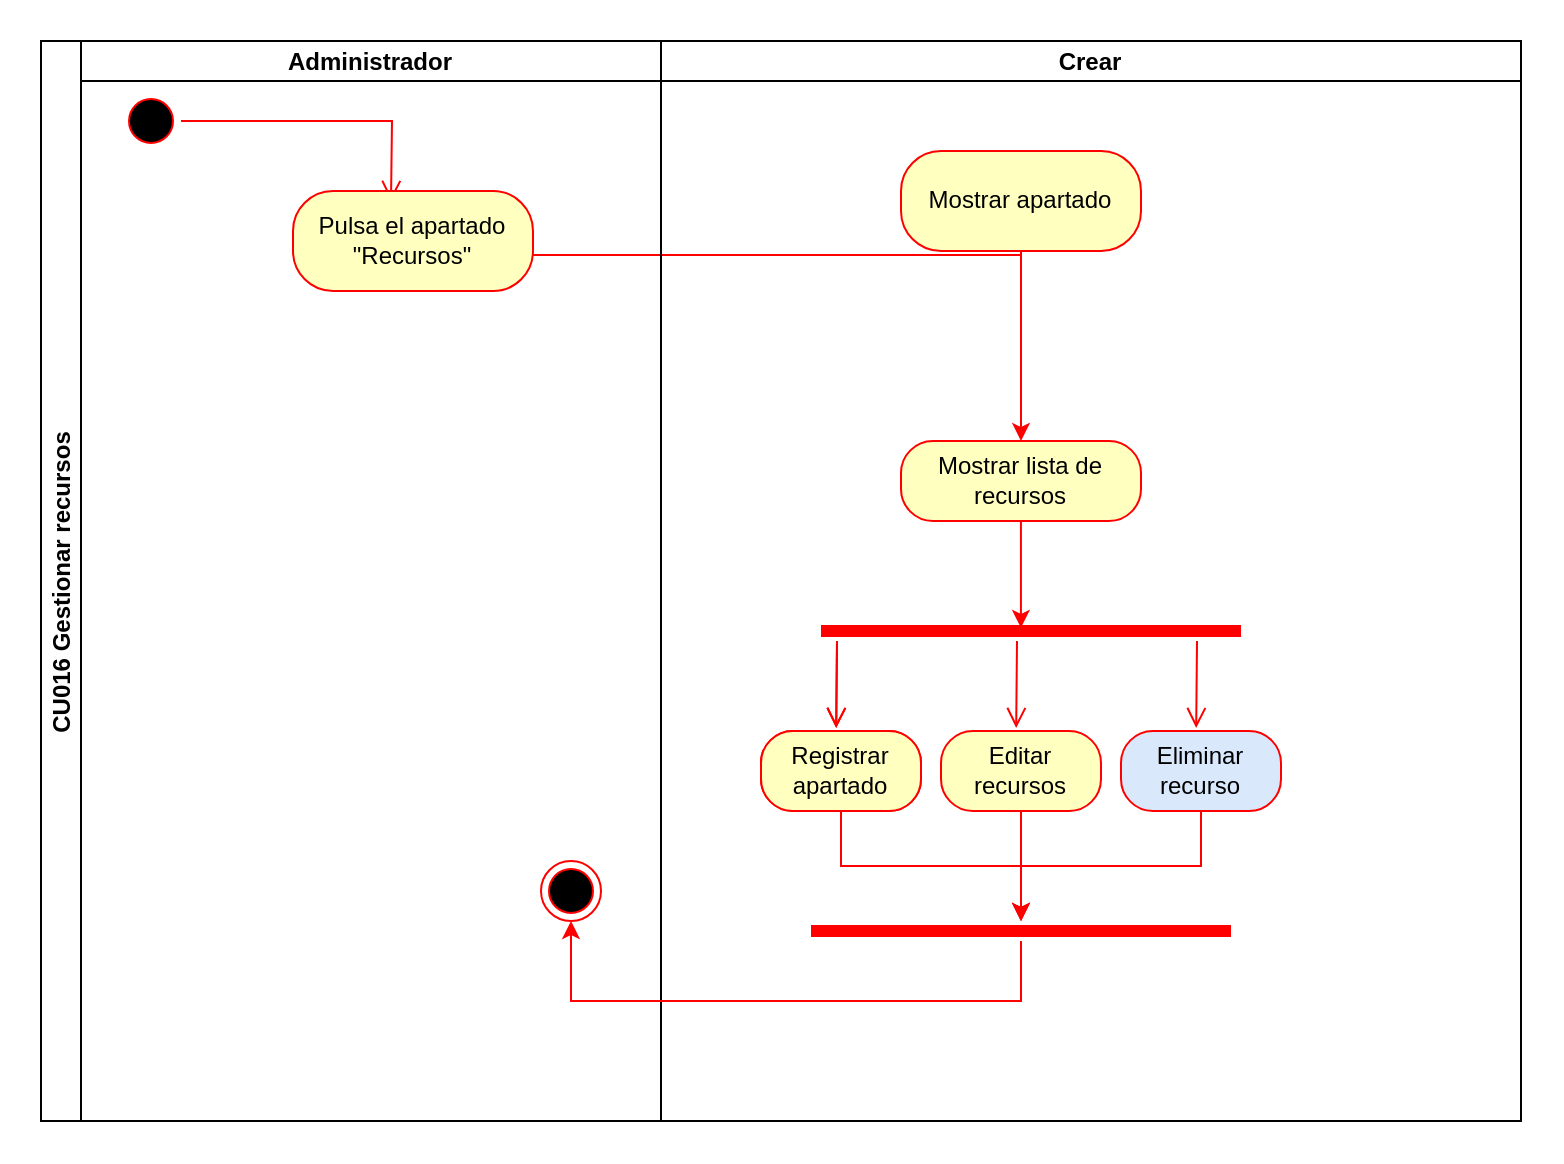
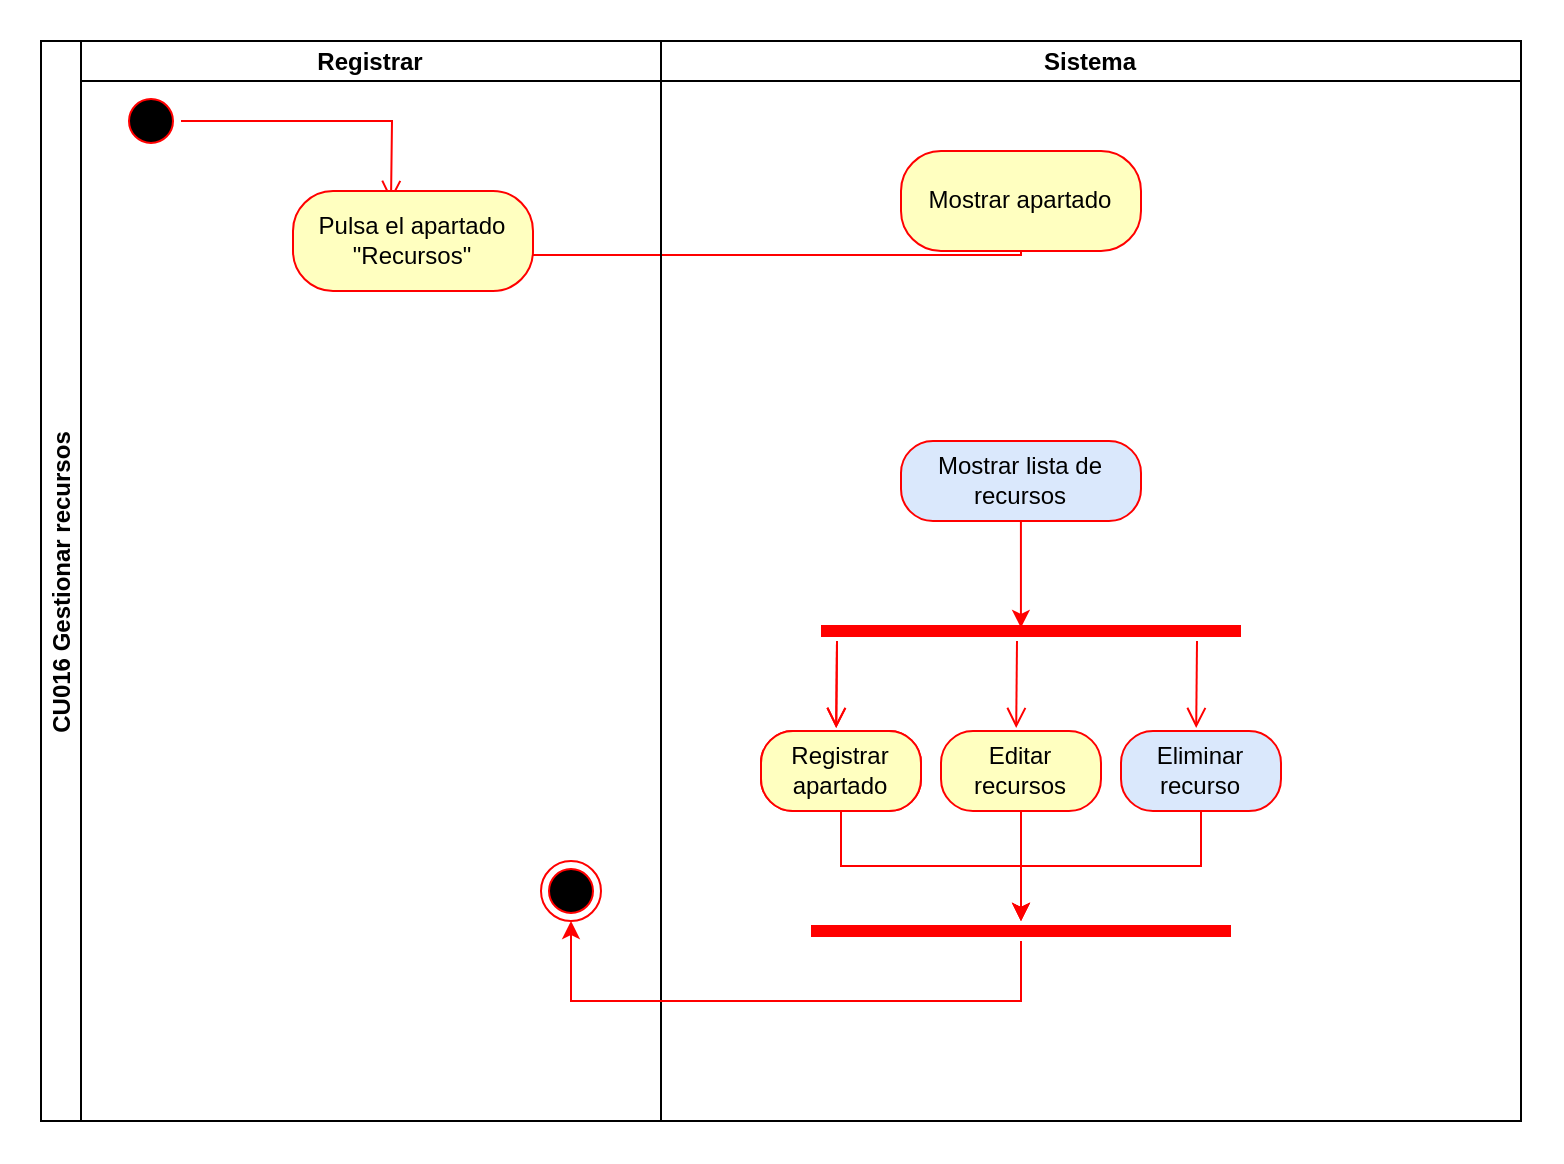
  <mxCell id="0" />
  <mxCell id="1" parent="0" />
  <mxCell id="2" value="CU016 Gestionar recursos" style="swimlane;childLayout=stackLayout;resizeParent=1;resizeParentMax=0;startSize=20;horizontal=0;horizontalStack=1;" vertex="1" parent="1"><mxGeometry x="20" y="20" width="740" height="540" as="geometry"><mxRectangle x="200" y="80" width="40" height="50" as="alternateBounds" /></mxGeometry></mxCell>
- <mxCell id="3" value="Administrador" style="swimlane;startSize=20;" vertex="1" parent="2"><mxGeometry x="20" width="290" height="540" as="geometry" /></mxCell>
+ <mxCell id="3" value="Registrar" style="swimlane;startSize=20;" vertex="1" parent="2"><mxGeometry x="20" width="290" height="540" as="geometry" /></mxCell>
  <mxCell id="4" value="" style="ellipse;html=1;shape=startState;fillColor=#000000;strokeColor=#ff0000;fillStyle=auto;" vertex="1" parent="3"><mxGeometry x="20" y="25" width="30" height="30" as="geometry" /></mxCell>
  <mxCell id="5" value="" style="edgeStyle=orthogonalEdgeStyle;html=1;verticalAlign=bottom;endArrow=open;endSize=8;strokeColor=#ff0000;rounded=0;entryX=0.5;entryY=0;entryDx=0;entryDy=0;" edge="1" parent="3" source="4"><mxGeometry relative="1" as="geometry"><mxPoint x="155" y="80" as="targetPoint" /><mxPoint x="340" y="320" as="sourcePoint" /></mxGeometry></mxCell>
  <mxCell id="6" value="" style="ellipse;html=1;shape=endState;fillColor=#000000;strokeColor=#ff0000;" vertex="1" parent="3"><mxGeometry x="230" y="410" width="30" height="30" as="geometry" /></mxCell>
  <mxCell id="7" value="Pulsa el apartado &quot;Recursos&quot;" style="rounded=1;whiteSpace=wrap;html=1;arcSize=40;fontColor=#000000;fillColor=#ffffc0;strokeColor=#ff0000;" vertex="1" parent="3"><mxGeometry x="106" y="75" width="120" height="50" as="geometry" /></mxCell>
  <mxCell id="8" style="edgeStyle=orthogonalEdgeStyle;rounded=0;orthogonalLoop=1;jettySize=auto;html=1;entryX=0.5;entryY=0;entryDx=0;entryDy=0;strokeColor=light-dark(#ff0000, #ededed);" edge="1" parent="2" source="7" target="11"><mxGeometry relative="1" as="geometry"><Array as="points"><mxPoint x="490" y="107" /></Array><mxPoint x="222.5" y="107.5" as="sourcePoint" /></mxGeometry></mxCell>
- <mxCell id="9" value="Crear" style="swimlane;startSize=20;" vertex="1" parent="2"><mxGeometry x="310" width="430" height="540" as="geometry" /></mxCell>
- <mxCell id="10" style="edgeStyle=orthogonalEdgeStyle;rounded=0;orthogonalLoop=1;jettySize=auto;html=1;entryX=0.5;entryY=0;entryDx=0;entryDy=0;strokeColor=light-dark(#ff0000, #ededed);" edge="1" parent="9" source="11" target="12"><mxGeometry relative="1" as="geometry" /></mxCell>
+ <mxCell id="9" value="Sistema" style="swimlane;startSize=20;" vertex="1" parent="2"><mxGeometry x="310" width="430" height="540" as="geometry" /></mxCell>
  <mxCell id="11" value="Mostrar apartado" style="rounded=1;whiteSpace=wrap;html=1;arcSize=40;fontColor=#000000;fillColor=#ffffc0;strokeColor=#ff0000;" vertex="1" parent="9"><mxGeometry x="120" y="55" width="120" height="50" as="geometry" /></mxCell>
- <mxCell id="12" value="Mostrar lista de recursos" style="rounded=1;whiteSpace=wrap;html=1;arcSize=40;fontColor=#000000;fillColor=#ffffc0;strokeColor=light-dark(#ff0000, #ededed);" vertex="1" parent="9"><mxGeometry x="120" y="200" width="120" height="40" as="geometry" /></mxCell>
+ <mxCell id="12" value="Mostrar lista de recursos" style="rounded=1;whiteSpace=wrap;html=1;arcSize=40;fontColor=#000000;fillColor=#dae8fc;strokeColor=light-dark(#ff0000, #ededed);" vertex="1" parent="9"><mxGeometry x="120" y="200" width="120" height="40" as="geometry" /></mxCell>
  <mxCell id="13" value="" style="shape=line;html=1;strokeWidth=6;strokeColor=#ff0000;" vertex="1" parent="9"><mxGeometry x="80" y="290" width="210" height="10" as="geometry" /></mxCell>
  <mxCell id="14" value="" style="edgeStyle=orthogonalEdgeStyle;html=1;verticalAlign=bottom;endArrow=open;endSize=8;strokeColor=#ff0000;rounded=0;entryX=0.47;entryY=-0.037;entryDx=0;entryDy=0;entryPerimeter=0;" edge="1" parent="9" target="15"><mxGeometry relative="1" as="geometry"><mxPoint x="120" y="330" as="targetPoint" /><mxPoint x="88" y="300" as="sourcePoint" /><Array as="points"><mxPoint x="88" y="300" /><mxPoint x="88" y="344" /></Array></mxGeometry></mxCell>
  <mxCell id="15" value="Crear cuenta" style="rounded=1;whiteSpace=wrap;html=1;arcSize=40;fontColor=#000000;fillColor=#ffffc0;strokeColor=#ff0000;" vertex="1" parent="9"><mxGeometry x="50" y="345" width="80" height="40" as="geometry" /></mxCell>
  <mxCell id="16" value="" style="edgeStyle=orthogonalEdgeStyle;html=1;verticalAlign=bottom;endArrow=open;endSize=8;strokeColor=#ff0000;rounded=0;entryX=0.47;entryY=-0.037;entryDx=0;entryDy=0;entryPerimeter=0;" edge="1" parent="9" target="18"><mxGeometry relative="1" as="geometry"><mxPoint x="210" y="330" as="targetPoint" /><mxPoint x="178" y="300" as="sourcePoint" /><Array as="points"><mxPoint x="178" y="300" /><mxPoint x="178" y="344" /></Array></mxGeometry></mxCell>
  <mxCell id="17" style="edgeStyle=orthogonalEdgeStyle;rounded=0;orthogonalLoop=1;jettySize=auto;html=1;fontColor=light-dark(#ff0000, #ededed);strokeColor=light-dark(#ff0000, #ededed);" edge="1" parent="9" source="18" target="25"><mxGeometry relative="1" as="geometry" /></mxCell>
  <mxCell id="18" value="Editar recursos" style="rounded=1;whiteSpace=wrap;html=1;arcSize=40;fontColor=#000000;fillColor=#ffffc0;strokeColor=#ff0000;" vertex="1" parent="9"><mxGeometry x="140" y="345" width="80" height="40" as="geometry" /></mxCell>
  <mxCell id="19" value="" style="edgeStyle=orthogonalEdgeStyle;html=1;verticalAlign=bottom;endArrow=open;endSize=8;strokeColor=#ff0000;rounded=0;entryX=0.47;entryY=-0.037;entryDx=0;entryDy=0;entryPerimeter=0;" edge="1" parent="9" target="21"><mxGeometry relative="1" as="geometry"><mxPoint x="300" y="330" as="targetPoint" /><mxPoint x="268" y="300" as="sourcePoint" /><Array as="points"><mxPoint x="268" y="300" /><mxPoint x="268" y="344" /></Array></mxGeometry></mxCell>
  <mxCell id="20" style="edgeStyle=orthogonalEdgeStyle;rounded=0;orthogonalLoop=1;jettySize=auto;html=1;strokeColor=light-dark(#ff0000, #ededed);" edge="1" parent="9" source="21" target="25"><mxGeometry relative="1" as="geometry" /></mxCell>
  <mxCell id="21" value="Eliminar recurso" style="rounded=1;whiteSpace=wrap;html=1;arcSize=40;fontColor=#000000;fillColor=#dae8fc;strokeColor=#ff0000;" vertex="1" parent="9"><mxGeometry x="230" y="345" width="80" height="40" as="geometry" /></mxCell>
  <mxCell id="22" value="" style="edgeStyle=orthogonalEdgeStyle;html=1;verticalAlign=bottom;endArrow=open;endSize=8;strokeColor=#ff0000;rounded=0;entryX=0.47;entryY=-0.037;entryDx=0;entryDy=0;entryPerimeter=0;" edge="1" parent="9" target="24"><mxGeometry relative="1" as="geometry"><mxPoint x="120" y="330" as="targetPoint" /><mxPoint x="88" y="300" as="sourcePoint" /><Array as="points"><mxPoint x="88" y="300" /><mxPoint x="88" y="344" /></Array></mxGeometry></mxCell>
  <mxCell id="23" style="edgeStyle=orthogonalEdgeStyle;rounded=0;orthogonalLoop=1;jettySize=auto;html=1;fontColor=light-dark(#ff0000, #ededed);strokeColor=light-dark(#ff0000, #ededed);" edge="1" parent="9" source="24" target="25"><mxGeometry relative="1" as="geometry" /></mxCell>
  <mxCell id="24" value="Registrar apartado" style="rounded=1;whiteSpace=wrap;html=1;arcSize=40;fontColor=#000000;fillColor=#ffffc0;strokeColor=#ff0000;" vertex="1" parent="9"><mxGeometry x="50" y="345" width="80" height="40" as="geometry" /></mxCell>
  <mxCell id="25" value="" style="shape=line;html=1;strokeWidth=6;strokeColor=light-dark(#ff0000, #ededed);" vertex="1" parent="9"><mxGeometry x="75" y="440" width="210" height="10" as="geometry" /></mxCell>
  <mxCell id="26" style="edgeStyle=orthogonalEdgeStyle;rounded=0;orthogonalLoop=1;jettySize=auto;html=1;strokeColor=light-dark(#ff0000, #ededed);entryX=0.476;entryY=0.343;entryDx=0;entryDy=0;entryPerimeter=0;" edge="1" parent="9" source="12" target="13"><mxGeometry relative="1" as="geometry"><mxPoint x="180" y="290" as="targetPoint" /><Array as="points" /></mxGeometry></mxCell>
  <mxCell id="27" style="edgeStyle=orthogonalEdgeStyle;rounded=0;orthogonalLoop=1;jettySize=auto;html=1;entryX=0.5;entryY=1;entryDx=0;entryDy=0;strokeColor=light-dark(#ff0000, #ededed);" edge="1" parent="2" source="25" target="6"><mxGeometry relative="1" as="geometry"><Array as="points"><mxPoint x="490" y="480" /><mxPoint x="265" y="480" /></Array></mxGeometry></mxCell>
